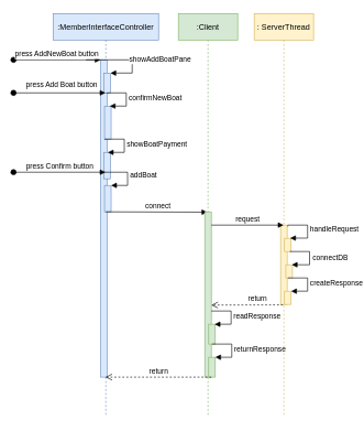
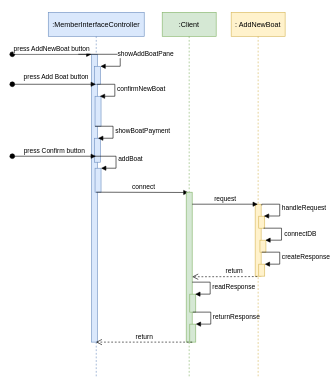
  <mxCell id="0" />
  <mxCell id="1" parent="0" />
  <mxCell id="2" value=":MemberInterfaceController" style="shape=umlLifeline;perimeter=lifelinePerimeter;container=1;collapsible=0;recursiveResize=0;rounded=0;shadow=0;strokeWidth=1;fillColor=#dae8fc;strokeColor=#6c8ebf;" parent="1" vertex="1"><mxGeometry x="80" y="20" width="160" height="610" as="geometry" /></mxCell>
  <mxCell id="3" value="" style="points=[];perimeter=orthogonalPerimeter;rounded=0;shadow=0;strokeWidth=1;fillColor=#dae8fc;strokeColor=#6c8ebf;" parent="2" vertex="1"><mxGeometry x="72" y="70" width="10" height="480" as="geometry" /></mxCell>
  <mxCell id="4" value="press AddNewBoat button" style="verticalAlign=bottom;startArrow=oval;endArrow=block;startSize=8;shadow=0;strokeWidth=1;" parent="2" target="3" edge="1"><mxGeometry relative="1" as="geometry"><mxPoint x="-60" y="70" as="sourcePoint" /></mxGeometry></mxCell>
  <mxCell id="5" value="" style="html=1;points=[];perimeter=orthogonalPerimeter;fillColor=#dae8fc;strokeColor=#6c8ebf;" parent="2" vertex="1"><mxGeometry x="77" y="90" width="10" height="30" as="geometry" /></mxCell>
  <mxCell id="6" value="showAddBoatPane" style="edgeStyle=orthogonalEdgeStyle;html=1;align=left;spacingLeft=2;endArrow=block;rounded=0;entryX=1;entryY=0;" parent="2" target="5" edge="1"><mxGeometry relative="1" as="geometry"><mxPoint x="50" y="70" as="sourcePoint" /><Array as="points"><mxPoint x="120" y="70" /><mxPoint x="120" y="90" /></Array></mxGeometry></mxCell>
  <mxCell id="7" value="" style="html=1;points=[];perimeter=orthogonalPerimeter;fillColor=#dae8fc;strokeColor=#6c8ebf;" parent="2" vertex="1"><mxGeometry x="78" y="140" width="10" height="50" as="geometry" /></mxCell>
  <mxCell id="8" value="confirmNewBoat" style="edgeStyle=orthogonalEdgeStyle;html=1;align=left;spacingLeft=2;endArrow=block;rounded=0;entryX=1;entryY=0;" parent="2" edge="1"><mxGeometry relative="1" as="geometry"><mxPoint x="81" y="120" as="sourcePoint" /><Array as="points"><mxPoint x="111" y="120" /></Array><mxPoint x="86.0" y="140" as="targetPoint" /></mxGeometry></mxCell>
  <mxCell id="9" value="" style="html=1;points=[];perimeter=orthogonalPerimeter;fillColor=#dae8fc;strokeColor=#6c8ebf;" parent="2" vertex="1"><mxGeometry x="77" y="210" width="10" height="40" as="geometry" /></mxCell>
  <mxCell id="10" value="showBoatPayment" style="edgeStyle=orthogonalEdgeStyle;html=1;align=left;spacingLeft=2;endArrow=block;rounded=0;entryX=1;entryY=0;" parent="2" edge="1"><mxGeometry relative="1" as="geometry"><mxPoint x="78" y="190" as="sourcePoint" /><Array as="points"><mxPoint x="108" y="190" /></Array><mxPoint x="83.0" y="210" as="targetPoint" /></mxGeometry></mxCell>
  <mxCell id="11" value="press Confirm button" style="html=1;verticalAlign=bottom;startArrow=oval;startFill=1;endArrow=block;startSize=8;rounded=0;" parent="2" target="2" edge="1"><mxGeometry width="60" relative="1" as="geometry"><mxPoint x="-60" y="240" as="sourcePoint" /><mxPoint x="51" y="240" as="targetPoint" /><mxPoint as="offset" /></mxGeometry></mxCell>
  <mxCell id="12" value="" style="html=1;points=[];perimeter=orthogonalPerimeter;fillColor=#dae8fc;strokeColor=#6c8ebf;" parent="2" vertex="1"><mxGeometry x="78" y="260" width="10" height="40" as="geometry" /></mxCell>
  <mxCell id="13" value="addBoat" style="edgeStyle=orthogonalEdgeStyle;html=1;align=left;spacingLeft=2;endArrow=block;rounded=0;entryX=1;entryY=0;" parent="2" edge="1"><mxGeometry relative="1" as="geometry"><mxPoint x="77" y="240" as="sourcePoint" /><Array as="points"><mxPoint x="113" y="240" /></Array><mxPoint x="88.0" y="260" as="targetPoint" /></mxGeometry></mxCell>
  <mxCell id="14" value="connect" style="html=1;verticalAlign=bottom;endArrow=block;rounded=0;entryX=0.386;entryY=0.002;entryDx=0;entryDy=0;entryPerimeter=0;" parent="2" target="16" edge="1"><mxGeometry x="0.025" width="80" relative="1" as="geometry"><mxPoint x="80" y="300" as="sourcePoint" /><mxPoint x="279.5" y="300.31" as="targetPoint" /><mxPoint as="offset" /></mxGeometry></mxCell>
  <mxCell id="15" value=":Client" style="shape=umlLifeline;perimeter=lifelinePerimeter;container=1;collapsible=0;recursiveResize=0;rounded=0;shadow=0;strokeWidth=1;fillColor=#d5e8d4;strokeColor=#82b366;" parent="1" vertex="1"><mxGeometry x="270" y="20" width="90" height="610" as="geometry" /></mxCell>
  <mxCell id="16" value="" style="points=[];perimeter=orthogonalPerimeter;rounded=0;shadow=0;strokeWidth=1;fillColor=#d5e8d4;strokeColor=#82b366;" parent="15" vertex="1"><mxGeometry x="40" y="300" width="10" height="250" as="geometry" /></mxCell>
  <mxCell id="17" value="" style="html=1;points=[];perimeter=orthogonalPerimeter;fillColor=#d5e8d4;strokeColor=#82b366;" parent="15" vertex="1"><mxGeometry x="46" y="470" width="10" height="30" as="geometry" /></mxCell>
  <mxCell id="18" value="" style="html=1;points=[];perimeter=orthogonalPerimeter;fillColor=#d5e8d4;strokeColor=#82b366;" parent="15" vertex="1"><mxGeometry x="46" y="520" width="10" height="30" as="geometry" /></mxCell>
  <mxCell id="19" value="returnResponse" style="edgeStyle=orthogonalEdgeStyle;html=1;align=left;spacingLeft=2;endArrow=block;rounded=0;entryX=1;entryY=0;" parent="15" target="18" edge="1"><mxGeometry relative="1" as="geometry"><mxPoint x="51" y="500" as="sourcePoint" /><Array as="points"><mxPoint x="81" y="500" /></Array></mxGeometry></mxCell>
  <mxCell id="20" value="readResponse" style="edgeStyle=orthogonalEdgeStyle;html=1;align=left;spacingLeft=2;endArrow=block;rounded=0;entryX=1;entryY=0;" edge="1" parent="15"><mxGeometry relative="1" as="geometry"><mxPoint x="50" y="450" as="sourcePoint" /><Array as="points"><mxPoint x="80" y="450" /></Array><mxPoint x="55" y="470" as="targetPoint" /></mxGeometry></mxCell>
  <mxCell id="21" value="press Add Boat button" style="html=1;verticalAlign=bottom;startArrow=oval;startFill=1;endArrow=block;startSize=8;rounded=0;" parent="1" target="2" edge="1"><mxGeometry x="0.053" y="4" width="60" relative="1" as="geometry"><mxPoint x="20" y="140" as="sourcePoint" /><mxPoint x="130" y="140" as="targetPoint" /><mxPoint as="offset" /></mxGeometry></mxCell>
- <mxCell id="22" value=": ServerThread" style="shape=umlLifeline;perimeter=lifelinePerimeter;container=1;collapsible=0;recursiveResize=0;rounded=0;shadow=0;strokeWidth=1;fillColor=#fff2cc;strokeColor=#d6b656;" parent="1" vertex="1"><mxGeometry x="385" y="20" width="90" height="610" as="geometry" /></mxCell>
+ <mxCell id="22" value=": AddNewBoat" style="shape=umlLifeline;perimeter=lifelinePerimeter;container=1;collapsible=0;recursiveResize=0;rounded=0;shadow=0;strokeWidth=1;fillColor=#fff2cc;strokeColor=#d6b656;" parent="1" vertex="1"><mxGeometry x="385" y="20" width="90" height="610" as="geometry" /></mxCell>
  <mxCell id="23" value="" style="points=[];perimeter=orthogonalPerimeter;rounded=0;shadow=0;strokeWidth=1;fillColor=#fff2cc;strokeColor=#d6b656;" parent="22" vertex="1"><mxGeometry x="40" y="320" width="10" height="120" as="geometry" /></mxCell>
  <mxCell id="24" value="" style="html=1;points=[];perimeter=orthogonalPerimeter;fillColor=#fff2cc;strokeColor=#d6b656;" parent="22" vertex="1"><mxGeometry x="46" y="340" width="10" height="20" as="geometry" /></mxCell>
  <mxCell id="25" value="handleRequest" style="edgeStyle=orthogonalEdgeStyle;html=1;align=left;spacingLeft=2;endArrow=block;rounded=0;entryX=0.855;entryY=-0.057;entryDx=0;entryDy=0;entryPerimeter=0;" parent="22" edge="1"><mxGeometry relative="1" as="geometry"><mxPoint x="51" y="322" as="sourcePoint" /><Array as="points"><mxPoint x="51" y="320" /><mxPoint x="81" y="320" /><mxPoint x="81" y="340" /></Array><mxPoint x="54.55" y="339.72" as="targetPoint" /></mxGeometry></mxCell>
  <mxCell id="26" value="" style="html=1;points=[];perimeter=orthogonalPerimeter;fillColor=#fff2cc;strokeColor=#d6b656;" parent="22" vertex="1"><mxGeometry x="48" y="380" width="10" height="20" as="geometry" /></mxCell>
  <mxCell id="27" value="connectDB" style="edgeStyle=orthogonalEdgeStyle;html=1;align=left;spacingLeft=2;endArrow=block;rounded=0;entryX=1;entryY=0;" parent="22" edge="1"><mxGeometry x="0.039" y="1" relative="1" as="geometry"><mxPoint x="54" y="360" as="sourcePoint" /><Array as="points"><mxPoint x="84" y="360" /></Array><mxPoint x="57" y="380" as="targetPoint" /><mxPoint as="offset" /></mxGeometry></mxCell>
  <mxCell id="28" value="" style="html=1;points=[];perimeter=orthogonalPerimeter;fillColor=#fff2cc;strokeColor=#d6b656;" parent="22" vertex="1"><mxGeometry x="46" y="420" width="10" height="20" as="geometry" /></mxCell>
  <mxCell id="29" value="createResponse" style="edgeStyle=orthogonalEdgeStyle;html=1;align=left;spacingLeft=2;endArrow=block;rounded=0;entryX=1;entryY=0;" parent="22" target="28" edge="1"><mxGeometry relative="1" as="geometry"><mxPoint x="51" y="400" as="sourcePoint" /><Array as="points"><mxPoint x="81" y="400" /></Array></mxGeometry></mxCell>
  <mxCell id="30" value="request" style="html=1;verticalAlign=bottom;endArrow=block;rounded=0;" parent="1" target="22" edge="1"><mxGeometry width="80" relative="1" as="geometry"><mxPoint x="320" y="340" as="sourcePoint" /><mxPoint x="400" y="340" as="targetPoint" /></mxGeometry></mxCell>
  <mxCell id="31" value="return" style="html=1;verticalAlign=bottom;endArrow=open;dashed=1;endSize=8;rounded=0;exitX=0.352;exitY=1.006;exitDx=0;exitDy=0;exitPerimeter=0;" parent="1" source="23" edge="1"><mxGeometry x="-0.29" y="-1" relative="1" as="geometry"><mxPoint x="400" y="470" as="sourcePoint" /><mxPoint x="320" y="461" as="targetPoint" /><mxPoint as="offset" /></mxGeometry></mxCell>
  <mxCell id="32" value="return" style="html=1;verticalAlign=bottom;endArrow=open;dashed=1;endSize=8;rounded=0;" parent="1" target="2" edge="1"><mxGeometry relative="1" as="geometry"><mxPoint x="320" y="570" as="sourcePoint" /><mxPoint x="170" y="570" as="targetPoint" /><mxPoint as="offset" /></mxGeometry></mxCell>
